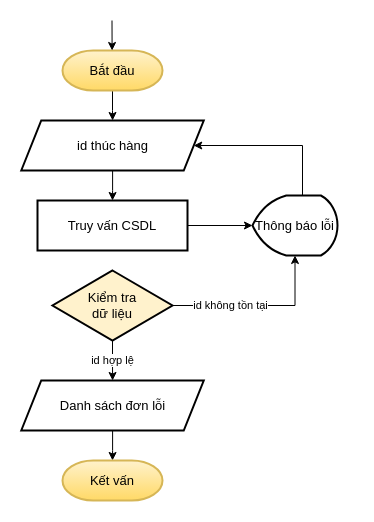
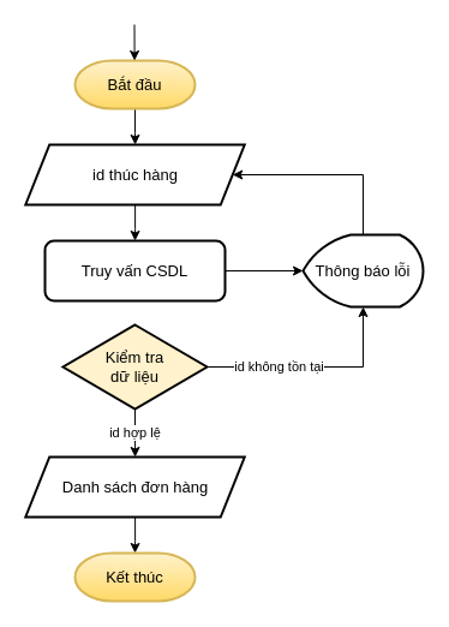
  <mxCell id="0" />
  <mxCell id="1" parent="0" />
  <mxCell id="2" style="edgeStyle=orthogonalEdgeStyle;rounded=0;orthogonalLoop=1;jettySize=auto;html=1;" edge="1" parent="1" source="3" target="5"><mxGeometry relative="1" as="geometry" /></mxCell>
  <mxCell id="3" value="Bắt đầu" style="strokeWidth=2;html=1;shape=mxgraph.flowchart.terminator;whiteSpace=wrap;labelBorderColor=none;fontSize=13;fontStyle=0;fillColor=#fff2cc;strokeColor=#d6b656;gradientColor=#ffd966;" vertex="1" parent="1"><mxGeometry x="62" y="50" width="100" height="40" as="geometry" /></mxCell>
  <mxCell id="4" style="edgeStyle=orthogonalEdgeStyle;rounded=0;orthogonalLoop=1;jettySize=auto;html=1;" edge="1" parent="1" source="5" target="12"><mxGeometry relative="1" as="geometry" /></mxCell>
  <mxCell id="5" value="id thúc hàng" style="shape=parallelogram;perimeter=parallelogramPerimeter;whiteSpace=wrap;html=1;fixedSize=1;strokeWidth=2;labelBorderColor=none;fontSize=13;fontStyle=0" vertex="1" parent="1"><mxGeometry x="20.75" y="120" width="182.5" height="50" as="geometry" /></mxCell>
  <mxCell id="6" value="id hợp lệ" style="edgeStyle=orthogonalEdgeStyle;rounded=0;orthogonalLoop=1;jettySize=auto;html=1;" edge="1" parent="1" source="8" target="14"><mxGeometry relative="1" as="geometry" /></mxCell>
  <mxCell id="7" value="id không tồn tại" style="edgeStyle=orthogonalEdgeStyle;rounded=0;orthogonalLoop=1;jettySize=auto;html=1;" edge="1" parent="1" source="8" target="10"><mxGeometry x="-0.333" relative="1" as="geometry"><mxPoint x="322" y="270" as="targetPoint" /><mxPoint as="offset" /></mxGeometry></mxCell>
  <mxCell id="8" value="Kiểm tra&lt;br&gt;dữ liệu" style="rhombus;whiteSpace=wrap;html=1;strokeWidth=2;labelBorderColor=none;fontSize=13;fontStyle=0;fillColor=#fff2cc;" vertex="1" parent="1"><mxGeometry x="52" y="270" width="120" height="70" as="geometry" /></mxCell>
  <mxCell id="9" style="edgeStyle=orthogonalEdgeStyle;rounded=0;orthogonalLoop=1;jettySize=auto;html=1;entryX=1;entryY=0.5;entryDx=0;entryDy=0;exitX=0.5;exitY=0;exitDx=0;exitDy=0;exitPerimeter=0;" edge="1" parent="1" source="10" target="5"><mxGeometry relative="1" as="geometry"><Array as="points"><mxPoint x="302" y="145" /></Array></mxGeometry></mxCell>
- <mxCell id="10" value="Thông báo lỗi" style="strokeWidth=2;html=1;shape=mxgraph.flowchart.display;whiteSpace=wrap;labelBorderColor=none;fontSize=13;fontStyle=0" vertex="1" parent="1"><mxGeometry x="252" y="195" width="85" height="60" as="geometry" /></mxCell>
+ <mxCell id="10" value="Thông báo lỗi" style="strokeWidth=2;html=1;shape=mxgraph.flowchart.display;whiteSpace=wrap;labelBorderColor=none;fontSize=13;fontStyle=0" vertex="1" parent="1"><mxGeometry x="252" y="195" width="100" height="60" as="geometry" /></mxCell>
  <mxCell id="11" style="edgeStyle=orthogonalEdgeStyle;rounded=0;orthogonalLoop=1;jettySize=auto;html=1;" edge="1" parent="1" source="12" target="10"><mxGeometry relative="1" as="geometry" /></mxCell>
- <mxCell id="12" value="Truy vấn CSDL" style="whiteSpace=wrap;html=1;strokeWidth=2;labelBorderColor=none;fontSize=13;fontStyle=0" vertex="1" parent="1"><mxGeometry x="37" y="200" width="150" height="50" as="geometry" /></mxCell>
+ <mxCell id="12" value="Truy vấn CSDL" style="whiteSpace=wrap;html=1;strokeWidth=2;labelBorderColor=none;fontSize=13;fontStyle=0;rounded=1;" vertex="1" parent="1"><mxGeometry x="37" y="200" width="150" height="50" as="geometry" /></mxCell>
  <mxCell id="13" style="edgeStyle=orthogonalEdgeStyle;rounded=0;orthogonalLoop=1;jettySize=auto;html=1;" edge="1" parent="1" source="14" target="15"><mxGeometry relative="1" as="geometry" /></mxCell>
- <mxCell id="14" value="Danh sách đơn lỗi" style="shape=parallelogram;perimeter=parallelogramPerimeter;whiteSpace=wrap;html=1;fixedSize=1;strokeWidth=2;labelBorderColor=none;fontSize=13;fontStyle=0" vertex="1" parent="1"><mxGeometry x="20.75" y="380" width="182.5" height="50" as="geometry" /></mxCell>
- <mxCell id="15" value="Kết vấn" style="strokeWidth=2;html=1;shape=mxgraph.flowchart.terminator;whiteSpace=wrap;labelBorderColor=none;fontSize=13;fontStyle=0;fillColor=#fff2cc;strokeColor=#d6b656;gradientColor=#ffd966;" vertex="1" parent="1"><mxGeometry x="62" y="460" width="100" height="40" as="geometry" /></mxCell>
+ <mxCell id="14" value="Danh sách đơn hàng" style="shape=parallelogram;perimeter=parallelogramPerimeter;whiteSpace=wrap;html=1;fixedSize=1;strokeWidth=2;labelBorderColor=none;fontSize=13;fontStyle=0" vertex="1" parent="1"><mxGeometry x="20.75" y="380" width="182.5" height="50" as="geometry" /></mxCell>
+ <mxCell id="15" value="Kết thúc" style="strokeWidth=2;html=1;shape=mxgraph.flowchart.terminator;whiteSpace=wrap;labelBorderColor=none;fontSize=13;fontStyle=0;fillColor=#fff2cc;strokeColor=#d6b656;gradientColor=#ffd966;" vertex="1" parent="1"><mxGeometry x="62" y="460" width="100" height="40" as="geometry" /></mxCell>
  <mxCell id="16" style="edgeStyle=orthogonalEdgeStyle;rounded=0;orthogonalLoop=1;jettySize=auto;html=1;" edge="1" parent="1"><mxGeometry relative="1" as="geometry"><mxPoint x="111.5" y="20" as="sourcePoint" /><mxPoint x="111.6" y="50" as="targetPoint" /></mxGeometry></mxCell>
